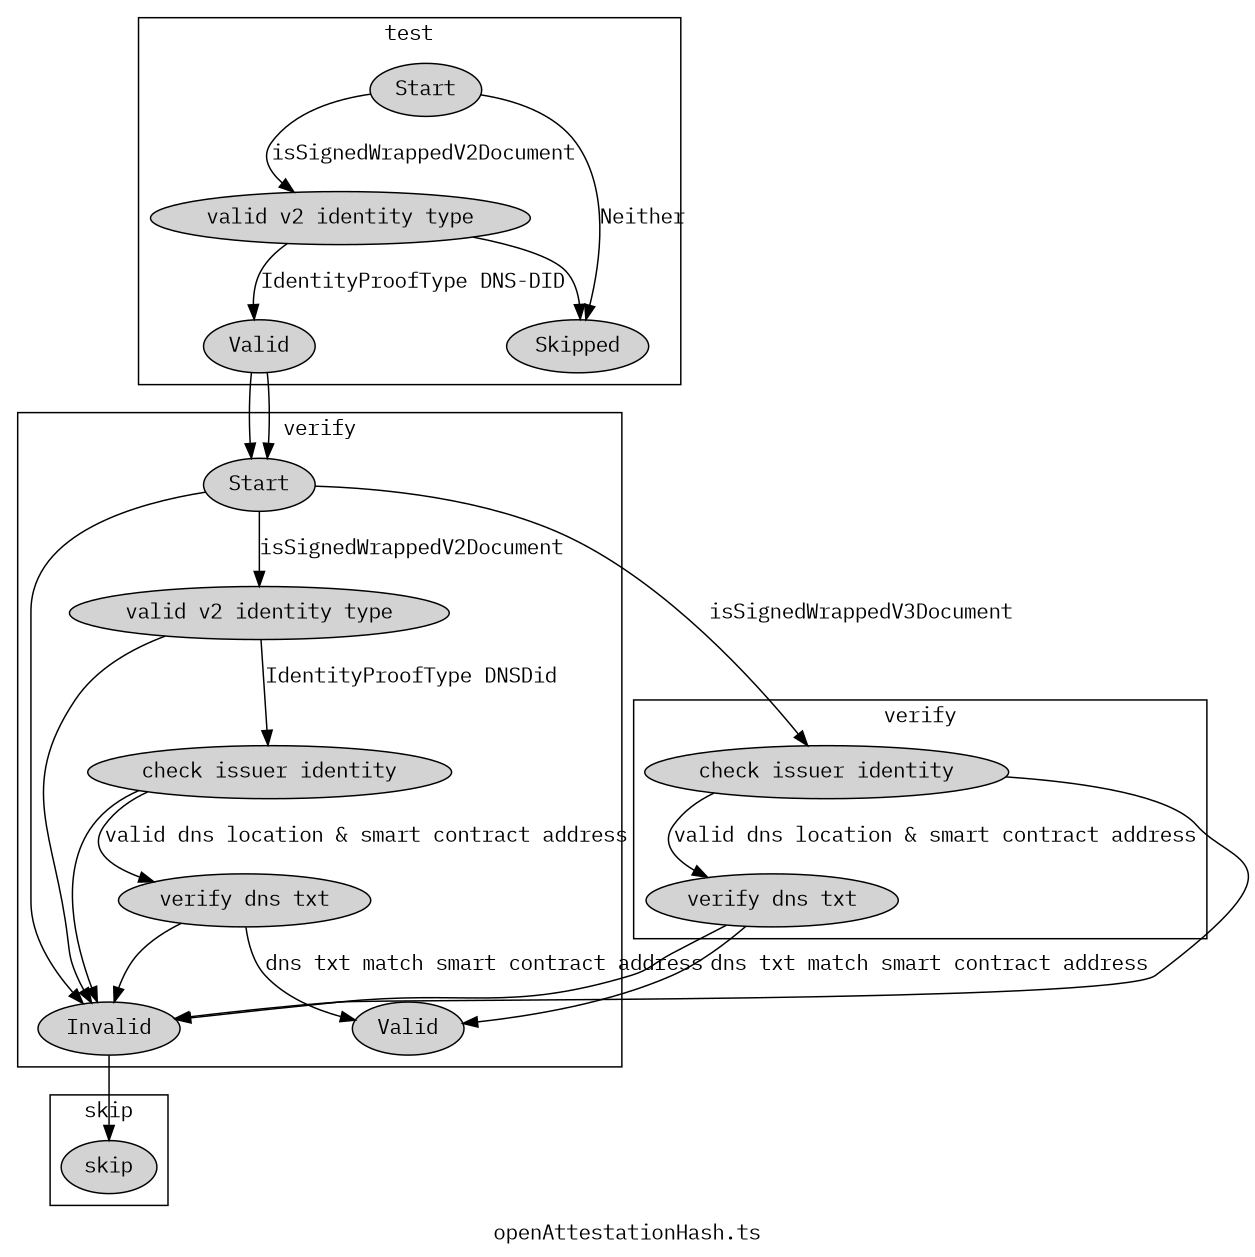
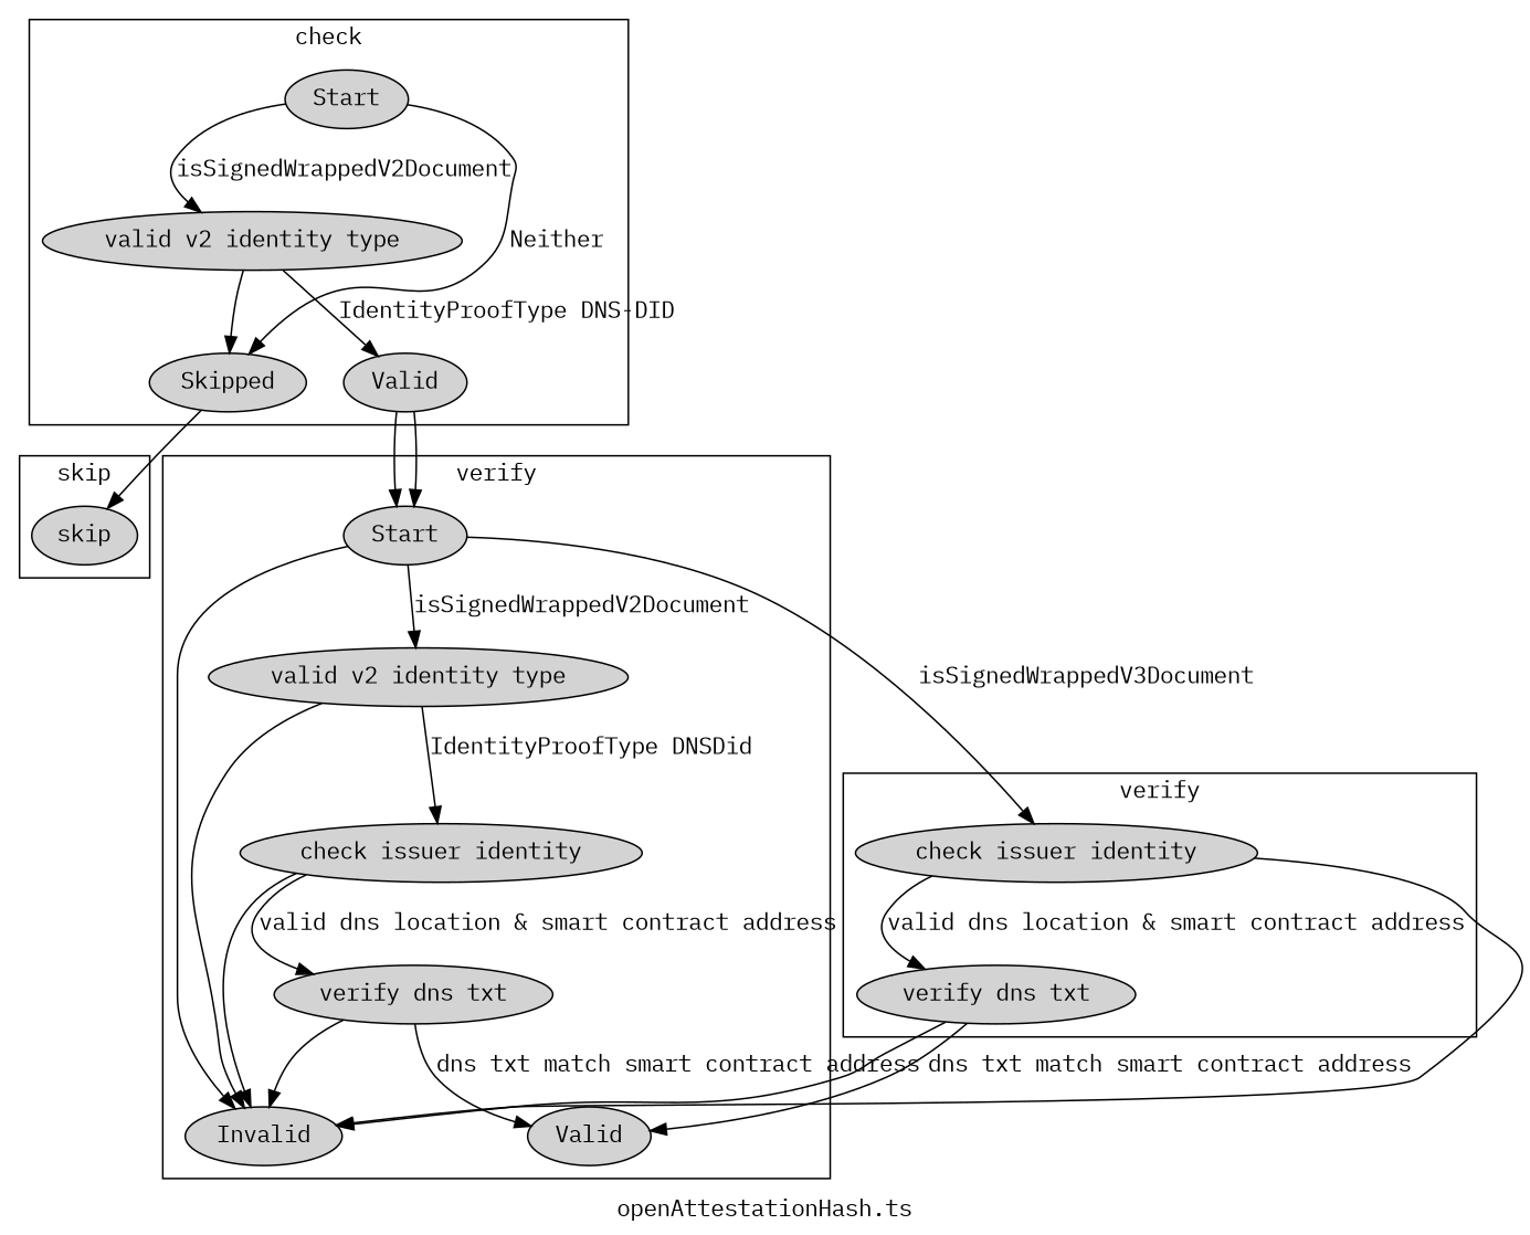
  digraph {
    fontname="IBM Plex Mono"
    label="openAttestationHash.ts"
    node [fontname="IBM Plex Mono" style=filled]
    edge [fontname="IBM Plex Mono"]
    n1 [label=Start]
    n2 [label="valid v2 identity type"]
    n3 [label=Skipped]
    n4 [label=Valid]
    n5 [label=Start]
    n6 [label=Invalid]
    n7 [label="valid v2 identity type"]
    n8 [label=Valid]
    n9 [label="check issuer identity"]
    n10 [label="verify dns txt"]
    n11 [label="check issuer identity"]
    n12 [label="verify dns txt"]
    skip
    subgraph cluster_1 {
-     label=test
+     label=check
      n1
      n2
      n3
      n4
    }
    subgraph cluster_2 {
      label=verify
      n5
      n6
      n7
      n8
      n9
      n10
    }
    subgraph cluster_3 {
      label=verify
      n11
      n12
    }
    subgraph cluster_4 {
      label=skip
      skip
    }
    n1 -> n2 [label=isSignedWrappedV2Document]
    n1 -> n3 [label=Neither]
    n2 -> n3
    n2 -> n4 [label="IdentityProofType DNS-DID"]
-   n6 -> skip
+   n3 -> skip
    n4 -> n5
    n4 -> n5
    n5 -> n6
    n5 -> n7 [label=isSignedWrappedV2Document]
    n5 -> n11 [label=isSignedWrappedV3Document]
    n7 -> n6
    n7 -> n9 [label="IdentityProofType DNSDid"]
    n9 -> n6
    n9 -> n10 [label="valid dns location & smart contract address"]
    n10 -> n6
    n10 -> n8 [label="dns txt match smart contract address"]
    n11 -> n6
    n11 -> n12 [label="valid dns location & smart contract address"]
    n12 -> n6
    n12 -> n8 [label="dns txt match smart contract address"]
  }
